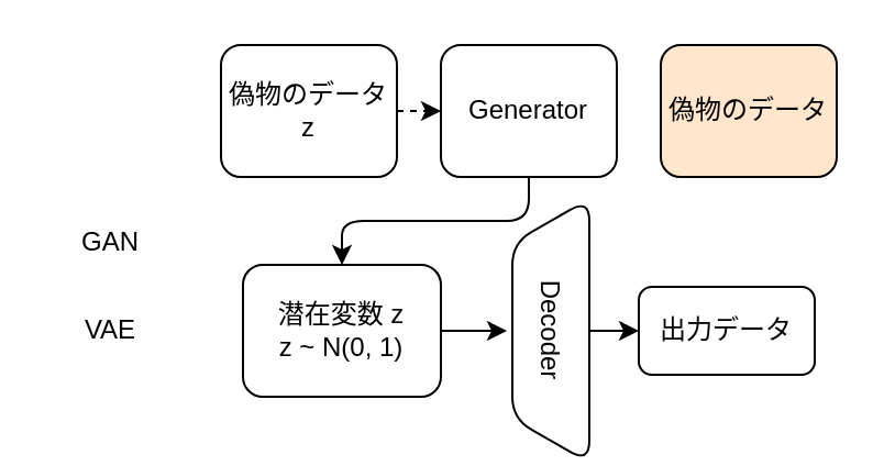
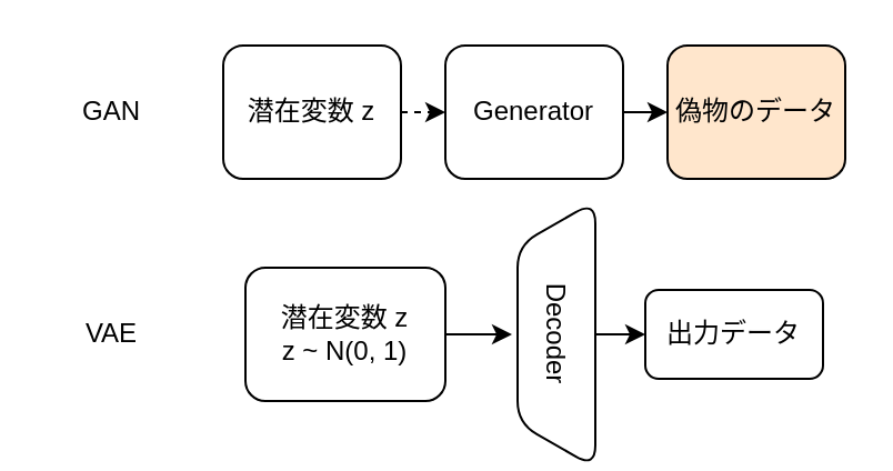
  <mxCell id="0" />
  <mxCell id="1" parent="0" />
  <mxCell id="2" value="" style="edgeStyle=none;html=1;" parent="1" source="3" edge="1"><mxGeometry relative="1" as="geometry"><mxPoint x="230" y="150" as="targetPoint" /></mxGeometry></mxCell>
  <mxCell id="3" value="潜在変数 z&lt;br&gt;z ~ N(0, 1)" style="whiteSpace=wrap;html=1;rounded=1;" parent="1" vertex="1"><mxGeometry x="110" y="120" width="90" height="60" as="geometry" /></mxCell>
  <mxCell id="4" value="" style="shape=trapezoid;perimeter=trapezoidPerimeter;whiteSpace=wrap;html=1;fixedSize=1;rounded=1;rotation=-90;" parent="1" vertex="1"><mxGeometry x="190" y="132.5" width="120" height="35" as="geometry" /></mxCell>
  <mxCell id="5" value="" style="edgeStyle=none;html=1;exitX=0.5;exitY=1;exitDx=0;exitDy=0;" parent="1" source="4" target="7" edge="1"><mxGeometry relative="1" as="geometry"><mxPoint x="270" y="150" as="sourcePoint" /></mxGeometry></mxCell>
  <mxCell id="6" value="Decoder" style="text;html=1;strokeColor=none;fillColor=none;align=center;verticalAlign=middle;whiteSpace=wrap;rounded=0;rotation=90;" parent="1" vertex="1"><mxGeometry x="220" y="135" width="60" height="30" as="geometry" /></mxCell>
  <mxCell id="7" value="出力データ" style="rounded=1;whiteSpace=wrap;html=1;" parent="1" vertex="1"><mxGeometry x="290" y="130" width="80" height="40" as="geometry" /></mxCell>
  <mxCell id="8" value="" style="edgeStyle=none;html=1;dashed=1;" parent="1" source="9" target="11" edge="1"><mxGeometry relative="1" as="geometry" /></mxCell>
- <mxCell id="9" value="偽物のデータ z" style="rounded=1;whiteSpace=wrap;html=1;strokeColor=#000000;" parent="1" vertex="1"><mxGeometry x="100" y="20" width="80" height="60" as="geometry" /></mxCell>
- <mxCell id="10" value="" style="edgeStyle=orthogonalEdgeStyle;html=1;" parent="1" source="11" target="3" edge="1"><mxGeometry relative="1" as="geometry" /></mxCell>
+ <mxCell id="9" value="潜在変数 z" style="rounded=1;whiteSpace=wrap;html=1;strokeColor=#000000;" parent="1" vertex="1"><mxGeometry x="100" y="20" width="80" height="60" as="geometry" /></mxCell>
+ <mxCell id="10" value="" style="edgeStyle=orthogonalEdgeStyle;html=1;" parent="1" source="11" target="12" edge="1"><mxGeometry relative="1" as="geometry" /></mxCell>
  <mxCell id="11" value="Generator" style="whiteSpace=wrap;html=1;strokeColor=#000000;rounded=1;" parent="1" vertex="1"><mxGeometry x="200" y="20" width="80" height="60" as="geometry" /></mxCell>
  <mxCell id="12" value="偽物のデータ" style="whiteSpace=wrap;html=1;strokeColor=#000000;rounded=1;fillColor=#ffe6cc;" parent="1" vertex="1"><mxGeometry x="300" y="20" width="80" height="60" as="geometry" /></mxCell>
- <mxCell id="13" value="GAN" style="text;html=1;strokeColor=none;fillColor=none;align=center;verticalAlign=middle;whiteSpace=wrap;rounded=0;container=1;" vertex="1" parent="1"><mxGeometry x="20" y="95" width="60" height="30" as="geometry" /></mxCell>
+ <mxCell id="13" value="GAN" style="text;html=1;strokeColor=none;fillColor=none;align=center;verticalAlign=middle;whiteSpace=wrap;rounded=0;container=1;" vertex="1" parent="1"><mxGeometry x="20" y="35" width="60" height="30" as="geometry" /></mxCell>
  <mxCell id="14" value="VAE" style="text;html=1;strokeColor=none;fillColor=none;align=center;verticalAlign=middle;whiteSpace=wrap;rounded=0;container=1;" vertex="1" parent="1"><mxGeometry x="20" y="135" width="60" height="30" as="geometry" /></mxCell>
